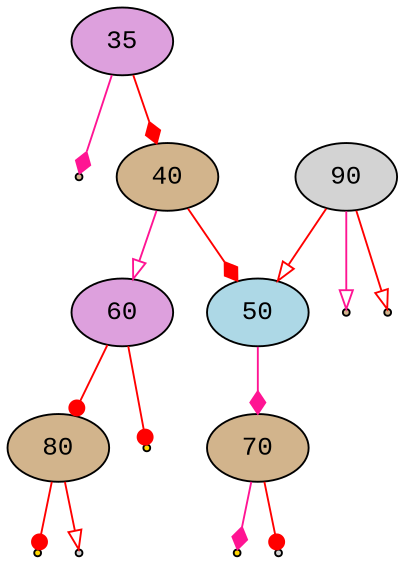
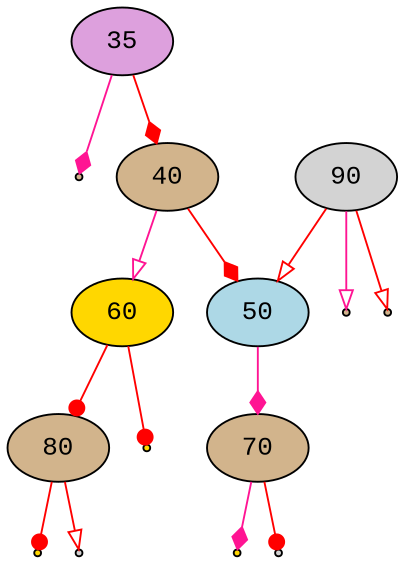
  digraph {
    fontname="Liberation Mono"
    node [fillcolor=tan fontname="Liberation Mono" style=filled shape=point]
    edge [arrowhead=diamond color=red fontname="Liberation Mono"]
    n1 [fillcolor=plum label=35 shape=""]
    n2 [label=40 shape=""]
    null8
    n4 [fillcolor=lightblue label=50 shape=""]
-   n5 [fillcolor=plum label=60 shape=""]
+   n5 [fillcolor=gold label=60 shape=""]
    n6 [label=70 shape=""]
    n7 [label=80 shape=""]
    null7 [fillcolor=gold]
    n9 [fillcolor=lightgrey label=90 shape=""]
    null1
    null2
    null3 [fillcolor=gold]
    null4 [fillcolor=lightgrey]
    null5 [fillcolor=gold]
    null6 [fillcolor=lightgrey]
    n1 -> n2
    n1 -> null8 [color=deeppink]
    n2 -> n4
    n2 -> n5 [arrowhead=onormal color=deeppink]
    n4 -> n6 [color=deeppink]
    n5 -> n7 [arrowhead=dot]
    n5 -> null7 [arrowhead=dot]
    n6 -> null3 [color=deeppink]
    n6 -> null4 [arrowhead=dot]
    n7 -> null5 [arrowhead=dot]
    n7 -> null6 [arrowhead=onormal]
    n9 -> n4 [arrowhead=onormal]
    n9 -> null1 [arrowhead=onormal color=deeppink]
    n9 -> null2 [arrowhead=onormal]
  }
